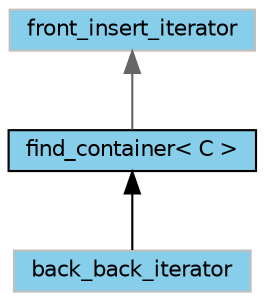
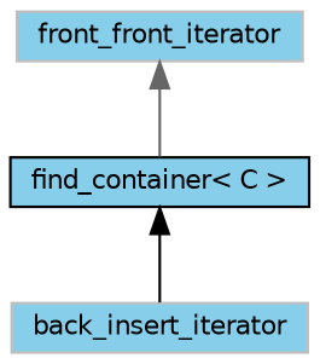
  digraph {
    rankdir=TB
    node [color=grey75 fillcolor=skyblue fontname=Helvetica fontsize=10 shape=record style=filled]
    edge [dir=back fontname=Helvetica fontsize=10 labelfontname=Helvetica labelfontsize=10 style=solid]
-   n1 [height=0.2 label=back_back_iterator width=0.4]
+   n1 [height=0.2 label=back_insert_iterator width=0.4]
    n2 [color=black height=0.2 label="find_container\< C \>" width=0.4]
-   n3 [height=0.2 label=front_insert_iterator width=0.4]
+   n3 [height=0.2 label=front_front_iterator width=0.4]
    n2 -> n1 [color=black]
    n3 -> n2 [color=gray40]
  }
